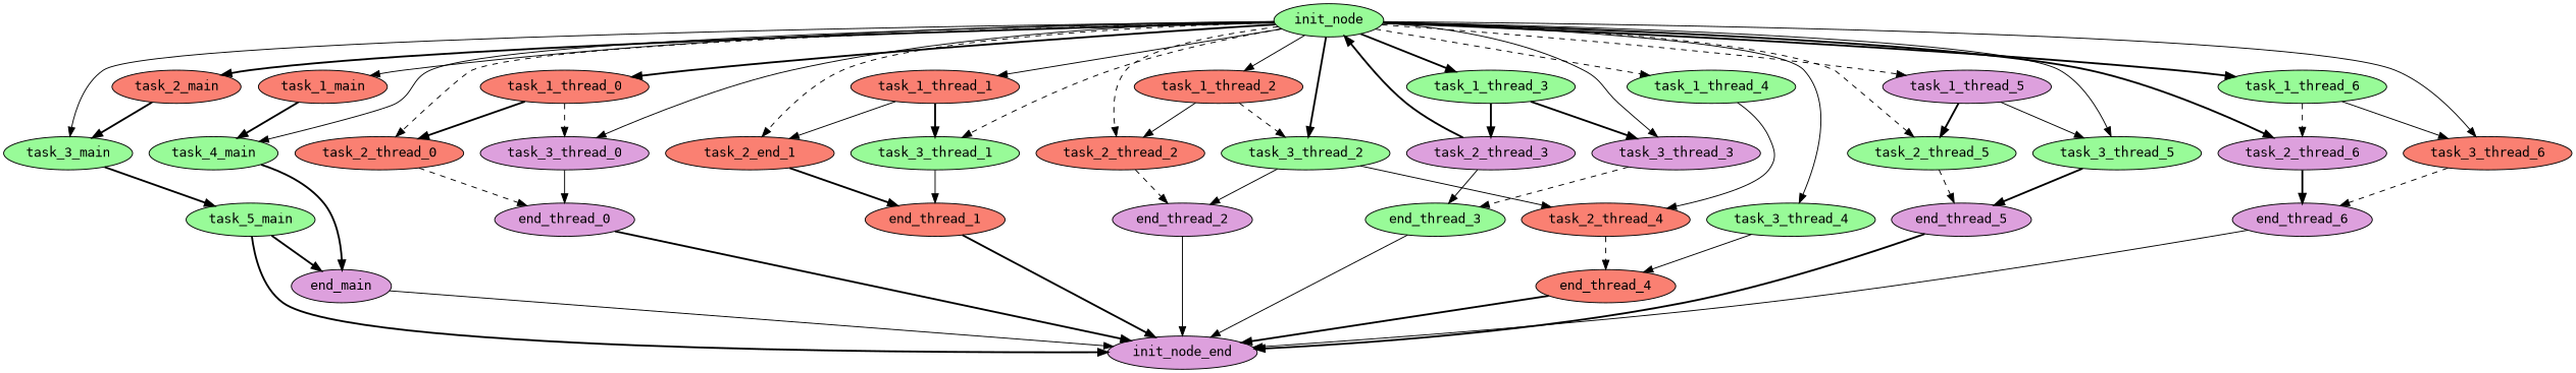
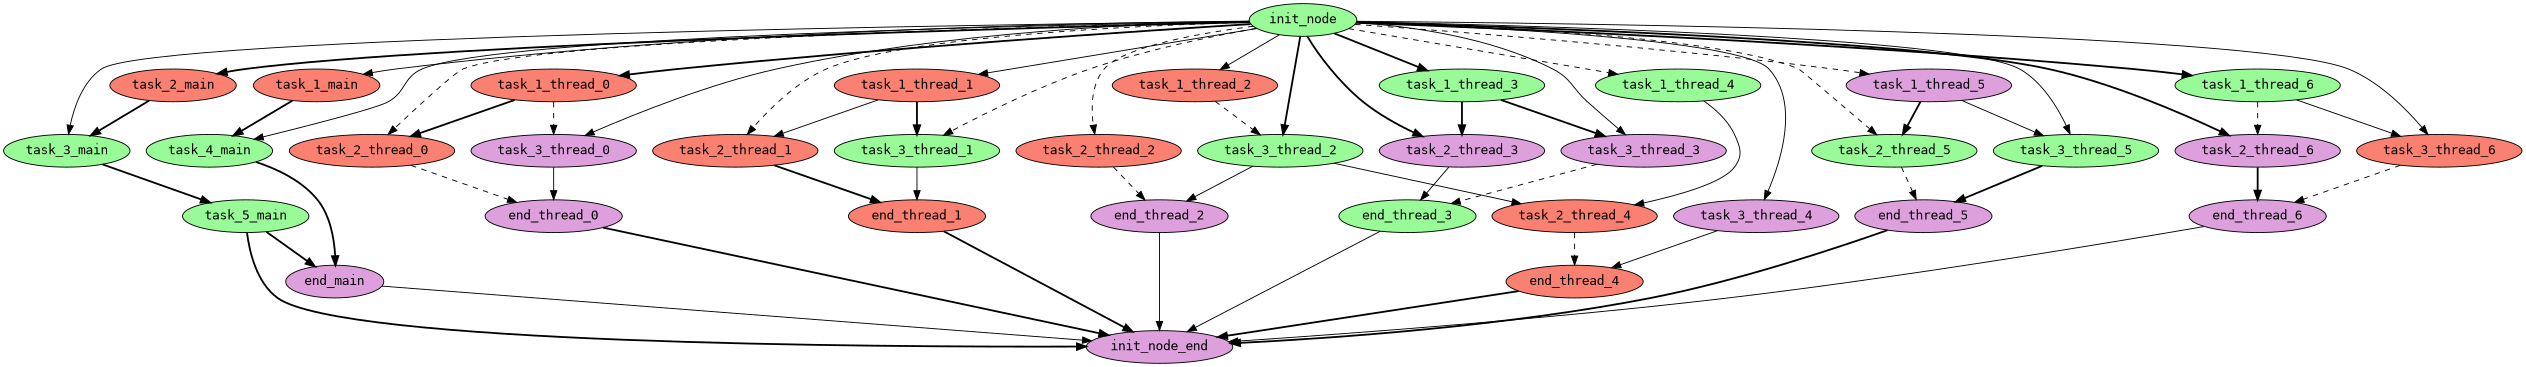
  digraph {
    fontname="DejaVu Sans Mono"
    node [fillcolor=salmon fontname="DejaVu Sans Mono" style=filled]
    edge [fontname="DejaVu Sans Mono" style=bold]
    task_1_main
    init_node [fillcolor=palegreen]
    task_2_main
    task_3_main [fillcolor=palegreen]
    task_4_main [fillcolor=palegreen]
    task_1_thread_0
    task_2_thread_0
    task_3_thread_0 [fillcolor=plum]
    task_1_thread_1
-   task_2_thread_1 [label=task_2_end_1]
+   task_2_thread_1
    task_3_thread_1 [fillcolor=palegreen]
    task_1_thread_2
    task_2_thread_2
    task_3_thread_2 [fillcolor=palegreen]
    task_1_thread_3 [fillcolor=palegreen]
    task_2_thread_3 [fillcolor=plum]
    task_3_thread_3 [fillcolor=plum]
    task_1_thread_4 [fillcolor=palegreen]
-   task_3_thread_4 [fillcolor=palegreen]
+   task_3_thread_4 [fillcolor=plum]
    task_1_thread_5 [fillcolor=plum]
    task_2_thread_5 [fillcolor=palegreen]
    task_3_thread_5 [fillcolor=palegreen]
    task_1_thread_6 [fillcolor=palegreen]
    task_2_thread_6 [fillcolor=plum]
    task_3_thread_6
    task_5_main [fillcolor=palegreen]
    end_main [fillcolor=plum]
    end_thread_0 [fillcolor=plum]
    end_thread_1
    end_thread_2 [fillcolor=plum]
    task_2_thread_4
    end_thread_3 [fillcolor=palegreen]
    end_thread_4
    end_thread_5 [fillcolor=plum]
    end_thread_6 [fillcolor=plum]
    init_node_end [fillcolor=plum]
    task_1_main -> task_4_main
    init_node -> task_1_main [style=solid]
    init_node -> task_2_main
    init_node -> task_3_main [style=solid]
    init_node -> task_4_main [style=solid]
    init_node -> task_1_thread_0
    init_node -> task_2_thread_0 [style=dashed]
    init_node -> task_3_thread_0 [style=solid]
    init_node -> task_1_thread_1 [style=solid]
    init_node -> task_2_thread_1 [style=dashed]
    init_node -> task_3_thread_1 [style=dashed]
    init_node -> task_1_thread_2 [style=solid]
    init_node -> task_2_thread_2 [style=dashed]
    init_node -> task_3_thread_2
    init_node -> task_1_thread_3
-   task_2_thread_3 -> init_node
+   init_node -> task_2_thread_3
    init_node -> task_3_thread_3 [style=solid]
    init_node -> task_1_thread_4 [style=dashed]
    init_node -> task_3_thread_4 [style=solid]
    init_node -> task_1_thread_5 [style=dashed]
    init_node -> task_2_thread_5 [style=dashed]
    init_node -> task_3_thread_5 [style=solid]
    init_node -> task_1_thread_6
    init_node -> task_2_thread_6
    init_node -> task_3_thread_6 [style=solid]
    task_2_main -> task_3_main
    task_3_main -> task_5_main
    task_4_main -> end_main
    task_1_thread_0 -> task_2_thread_0
    task_1_thread_0 -> task_3_thread_0 [style=dashed]
    task_2_thread_0 -> end_thread_0 [style=dashed]
    task_3_thread_0 -> end_thread_0 [style=solid]
    task_1_thread_1 -> task_2_thread_1 [style=solid]
    task_1_thread_1 -> task_3_thread_1
    task_2_thread_1 -> end_thread_1
    task_3_thread_1 -> end_thread_1 [style=solid]
-   task_1_thread_2 -> task_2_thread_2 [style=solid]
    task_1_thread_2 -> task_3_thread_2 [style=dashed]
    task_2_thread_2 -> end_thread_2 [style=dashed]
    task_3_thread_2 -> end_thread_2 [style=solid]
    task_3_thread_2 -> task_2_thread_4 [style=solid]
    task_1_thread_3 -> task_2_thread_3
    task_1_thread_3 -> task_3_thread_3
    task_2_thread_3 -> end_thread_3 [style=solid]
    task_3_thread_3 -> end_thread_3 [style=dashed]
    task_1_thread_4 -> task_2_thread_4 [style=solid]
    task_3_thread_4 -> end_thread_4 [style=solid]
    task_1_thread_5 -> task_2_thread_5
    task_1_thread_5 -> task_3_thread_5 [style=solid]
    task_2_thread_5 -> end_thread_5 [style=dashed]
    task_3_thread_5 -> end_thread_5
    task_1_thread_6 -> task_2_thread_6 [style=dashed]
    task_1_thread_6 -> task_3_thread_6 [style=solid]
    task_2_thread_6 -> end_thread_6
    task_3_thread_6 -> end_thread_6 [style=dashed]
    task_5_main -> end_main
    task_5_main -> init_node_end
    end_main -> init_node_end [style=solid]
    end_thread_0 -> init_node_end
    end_thread_1 -> init_node_end
    end_thread_2 -> init_node_end [style=solid]
    task_2_thread_4 -> end_thread_4 [style=dashed]
    end_thread_3 -> init_node_end [style=solid]
    end_thread_4 -> init_node_end
    end_thread_5 -> init_node_end
    end_thread_6 -> init_node_end [style=solid]
  }
